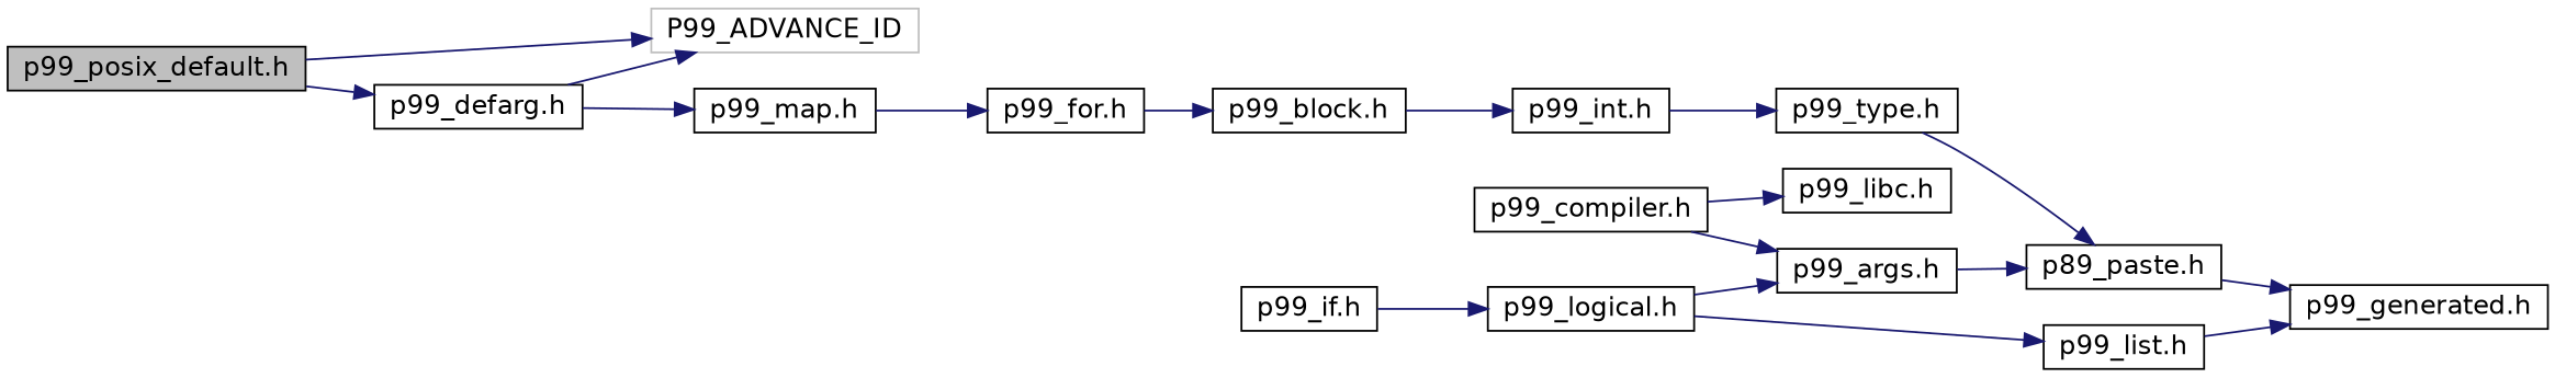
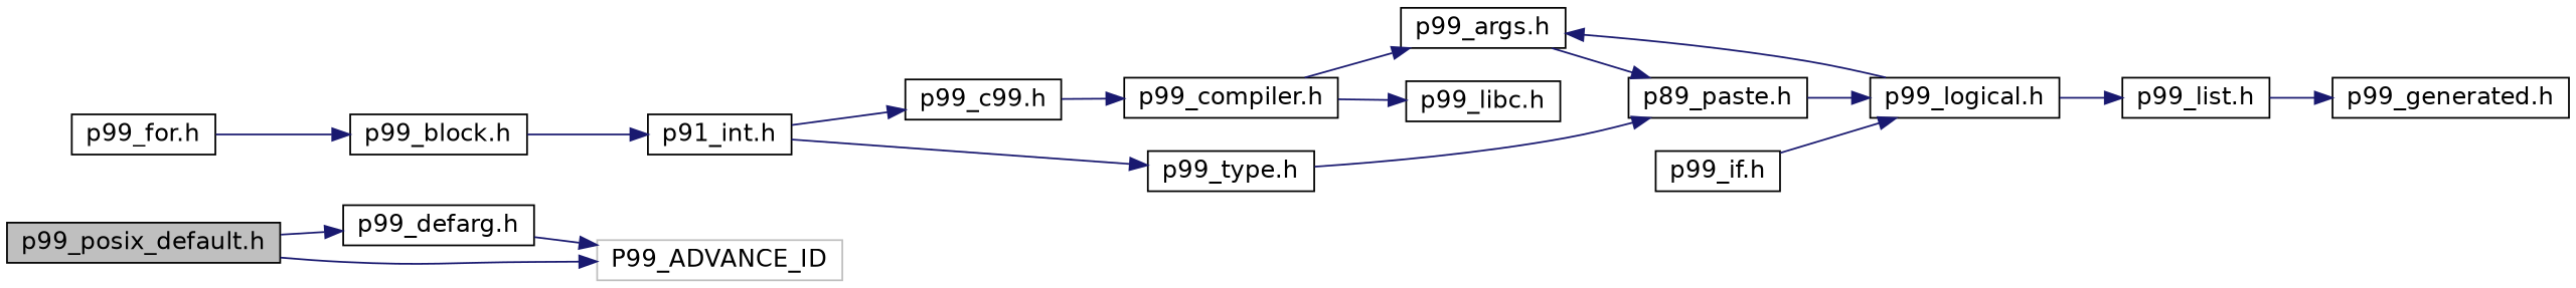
  digraph {
    rankdir=LR
    node [color=black fillcolor=white fontname=Helvetica fontsize=14 shape=record style=filled]
    edge [color=midnightblue fontname=Helvetica fontsize=14 labelfontname=Helvetica labelfontsize=14 style=solid]
    n1 [fillcolor=grey75 fontcolor=black height=0.2 label="p99_posix_default.h" width=0.4]
    n2 [height=0.2 label="p99_defarg.h" width=0.4]
    n3 [color=grey75 height=0.2 label=P99_ADVANCE_ID width=0.4]
-   n4 [height=0.2 label="p99_map.h" width=0.4]
    n5 [height=0.2 label="p99_for.h" width=0.4]
    n6 [height=0.2 label="p99_block.h" width=0.4]
-   n7 [height=0.2 label="p99_int.h" width=0.4]
+   n7 [height=0.2 label="p91_int.h" width=0.4]
+   n8 [height=0.2 label="p99_c99.h" width=0.4]
    n9 [height=0.2 label="p99_type.h" width=0.4]
    n10 [height=0.2 label="p99_compiler.h" width=0.4]
    n11 [height=0.2 label="p89_paste.h" width=0.4]
    n12 [height=0.2 label="p99_args.h" width=0.4]
    n13 [height=0.2 label="p99_libc.h" width=0.4]
    n14 [height=0.2 label="p99_generated.h" width=0.4]
    n15 [height=0.2 label="p99_if.h" width=0.4]
    n16 [height=0.2 label="p99_logical.h" width=0.4]
    n17 [height=0.2 label="p99_list.h" width=0.4]
    n1 -> n2
    n1 -> n3
    n2 -> n3
-   n2 -> n4
-   n4 -> n5
    n5 -> n6
    n6 -> n7
+   n7 -> n8
    n7 -> n9
+   n8 -> n10
    n9 -> n11
    n10 -> n12
    n10 -> n13
-   n11 -> n14
+   n11 -> n16
    n12 -> n11
    n15 -> n16
    n16 -> n12
    n16 -> n17
    n17 -> n14
  }
